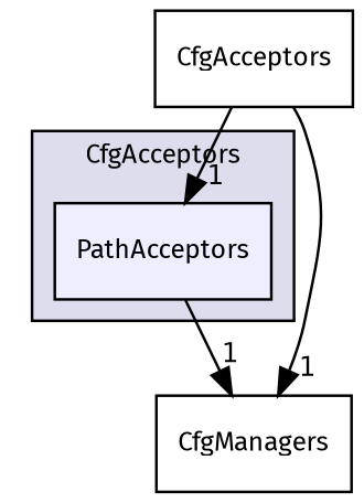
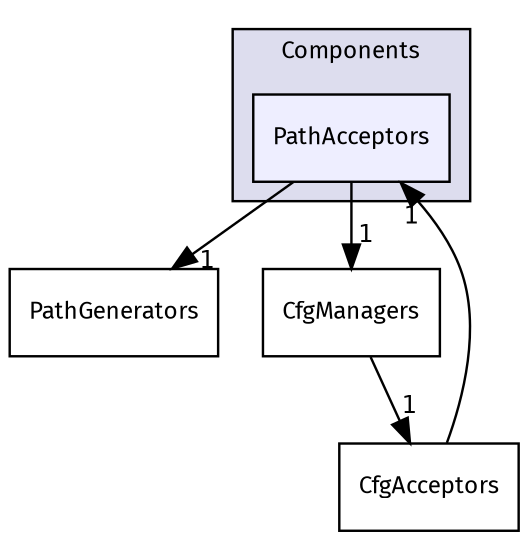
  digraph {
    compound=true
    fontname="Fira Sans"
    node [fontname="Fira Sans" fontsize=10 shape=box]
    edge [fontname="Fira Sans" headlabel=1 labeldistance=1.5 labelfontname=Helvetica labelfontsize=10]
    n1 [fillcolor="#eeeeff" label=PathAcceptors pencolor=black style=filled]
+   n2 [label=PathGenerators]
    n3 [label=CfgManagers]
    n4 [label=CfgAcceptors]
    subgraph cluster_1 {
      bgcolor="#ddddee"
      fontsize=10
-     label=CfgAcceptors
+     label=Components
      pencolor=black
      n1
    }
+   n1 -> n2
    n1 -> n3
    n4 -> n1
-   n4 -> n3
+   n3 -> n4
  }
